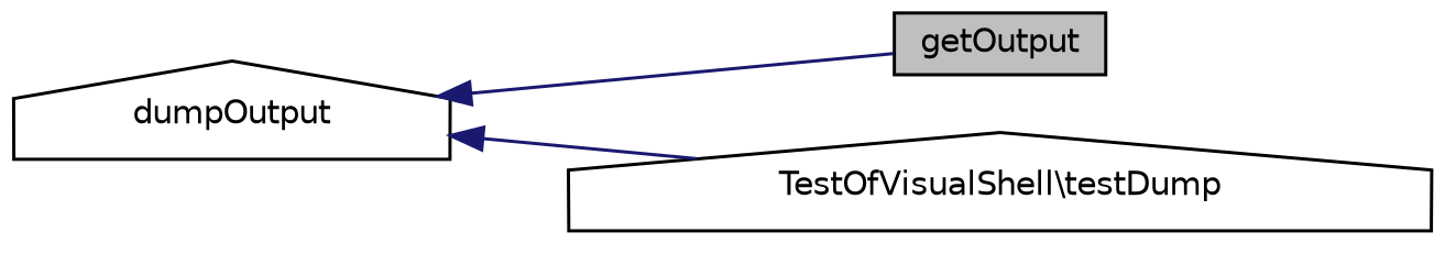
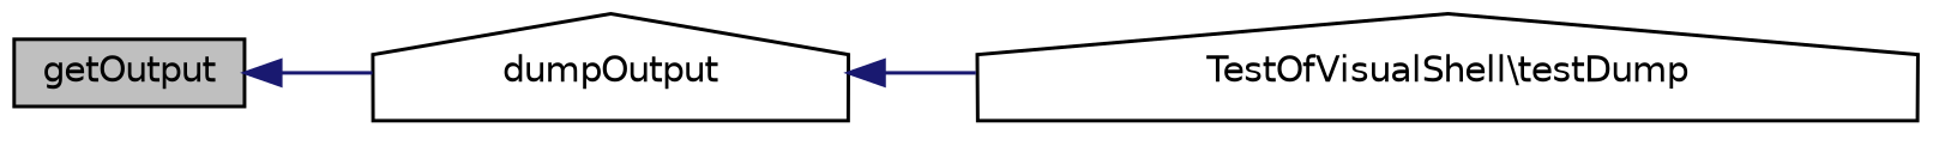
  digraph {
    rankdir=LR
    node [color=black fillcolor=white fontname=Helvetica fontsize=10 shape=house style=filled]
    edge [color=midnightblue dir=back fontname=Helvetica fontsize=10 labelfontname=Helvetica labelfontsize=10 style=solid]
    n1 [fillcolor=grey75 fontcolor=black height=0.2 label=getOutput shape=box width=0.4]
    n2 [height=0.2 label=dumpOutput width=0.4]
    n3 [height=0.2 label="TestOfVisualShell\\testDump" width=0.4]
-   n2 -> n1
+   n1 -> n2
    n2 -> n3
  }
